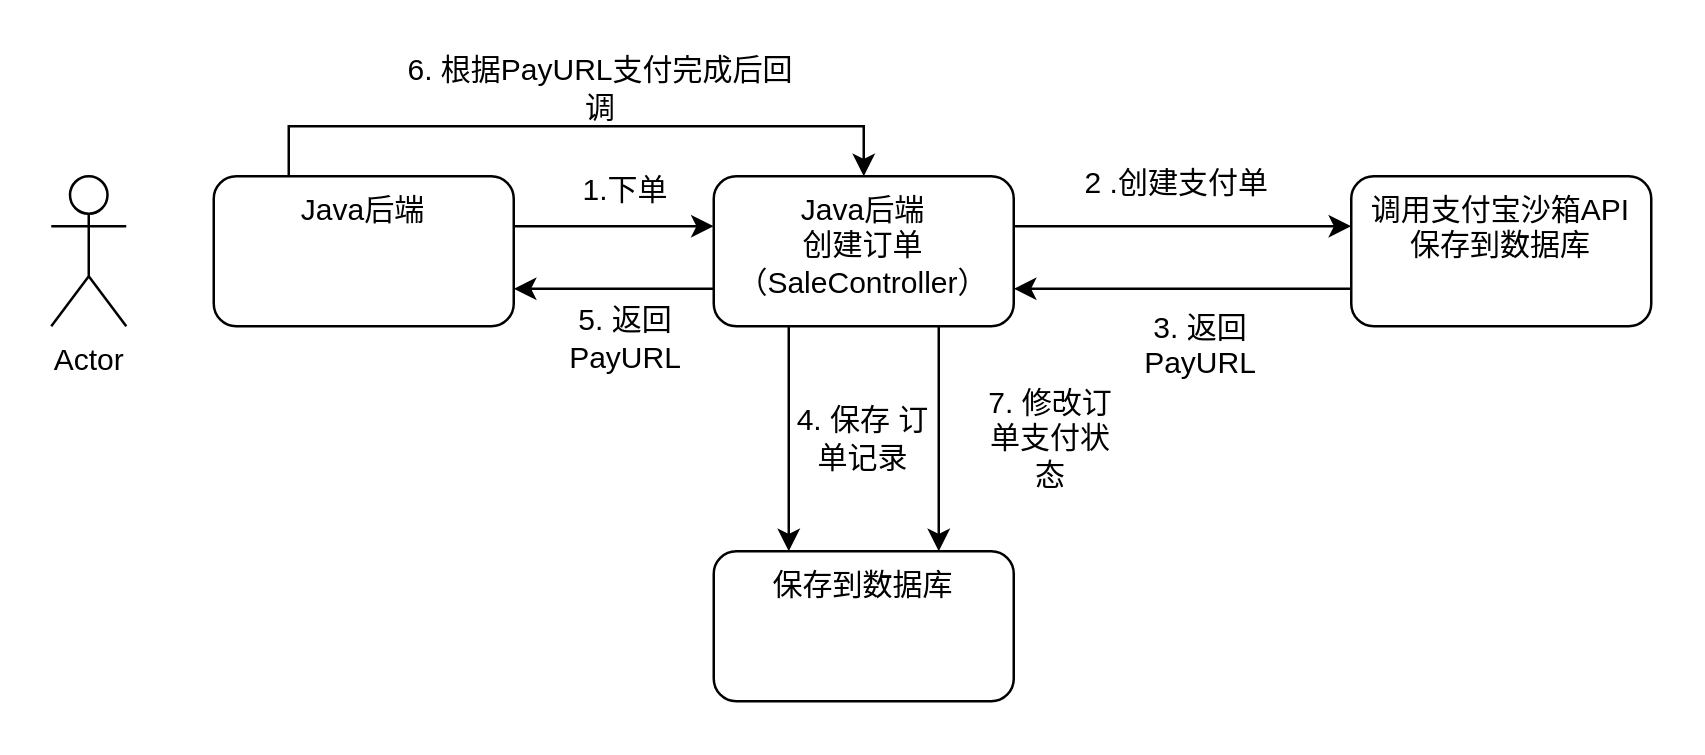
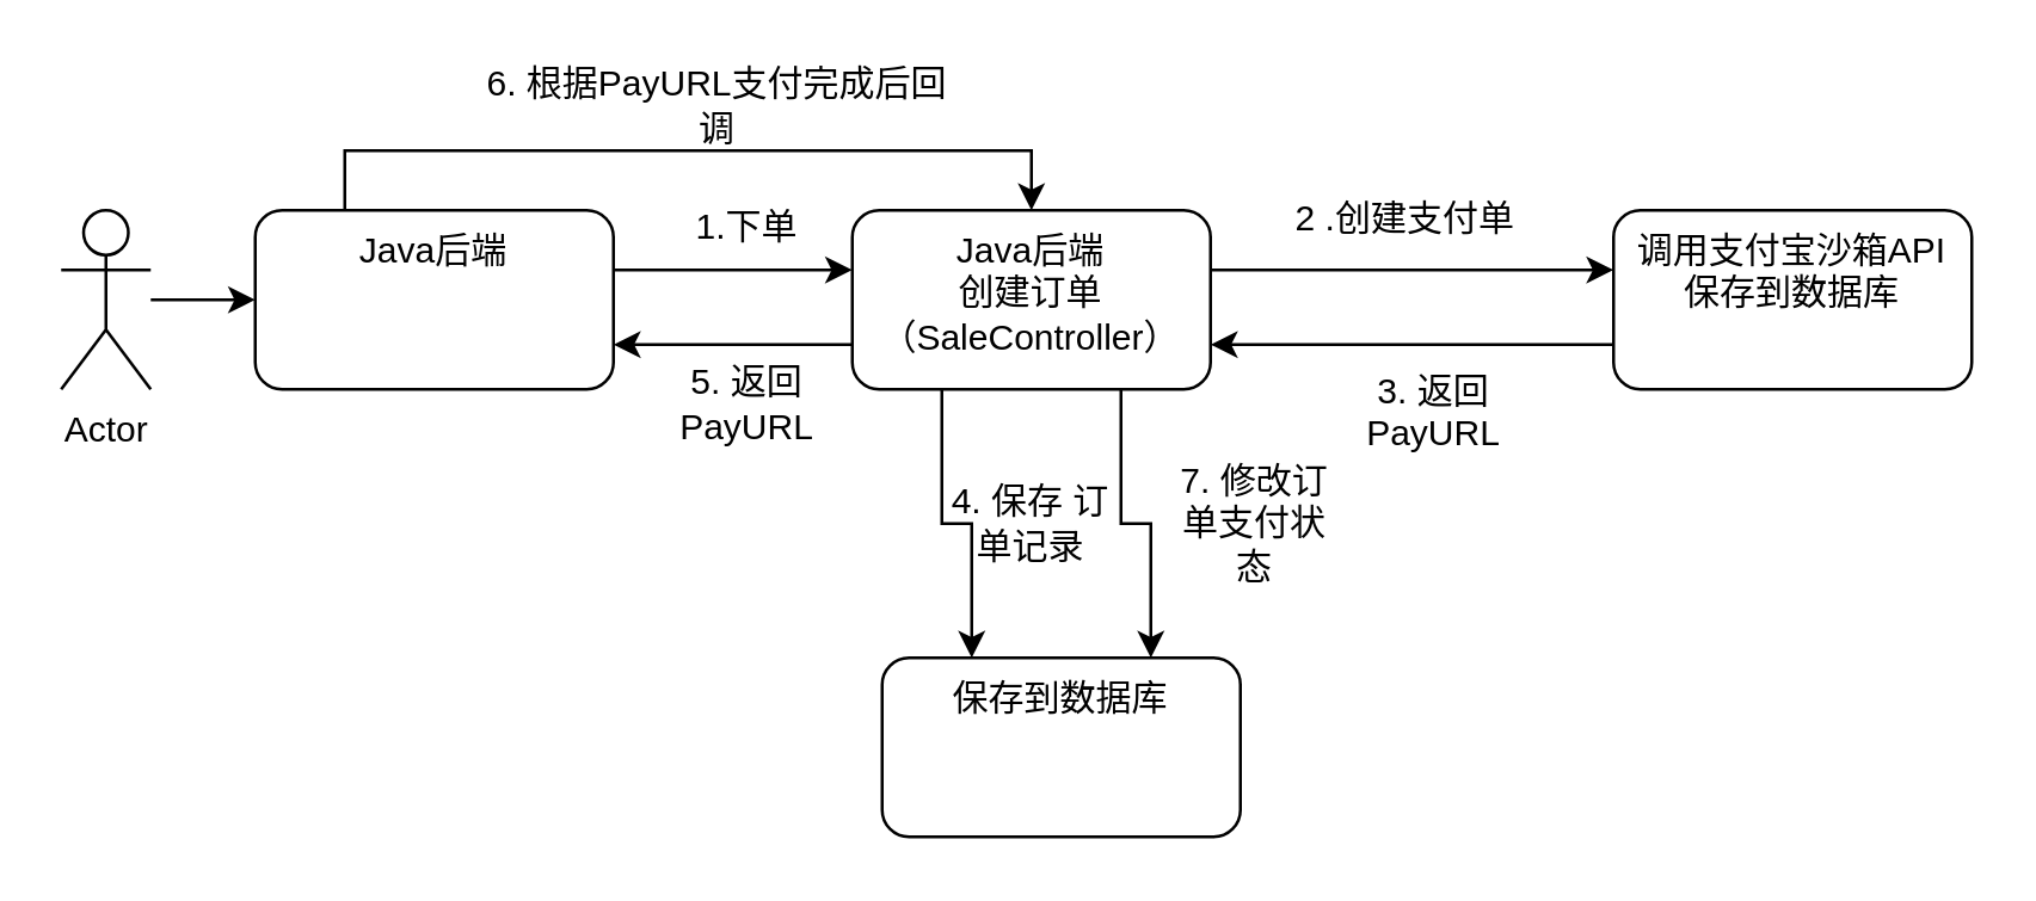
  <mxCell id="0" />
  <mxCell id="1" parent="0" />
+ <mxCell id="2" value="" style="edgeStyle=orthogonalEdgeStyle;rounded=0;orthogonalLoop=1;jettySize=auto;html=1;" edge="1" parent="1" source="3" target="6"><mxGeometry relative="1" as="geometry" /></mxCell>
  <mxCell id="3" value="Actor" style="shape=umlActor;verticalLabelPosition=bottom;verticalAlign=top;html=1;outlineConnect=0;" vertex="1" parent="1"><mxGeometry x="20" y="70" width="30" height="60" as="geometry" /></mxCell>
  <mxCell id="4" value="" style="edgeStyle=orthogonalEdgeStyle;rounded=0;orthogonalLoop=1;jettySize=auto;html=1;" edge="1" parent="1"><mxGeometry relative="1" as="geometry"><mxPoint x="205" y="90" as="sourcePoint" /><mxPoint x="285" y="90" as="targetPoint" /></mxGeometry></mxCell>
  <mxCell id="5" style="edgeStyle=orthogonalEdgeStyle;rounded=0;orthogonalLoop=1;jettySize=auto;html=1;exitX=0.25;exitY=0;exitDx=0;exitDy=0;entryX=0.5;entryY=0;entryDx=0;entryDy=0;" edge="1" parent="1" source="6" target="11"><mxGeometry relative="1" as="geometry" /></mxCell>
  <mxCell id="6" value="Java后端&lt;div&gt;&lt;br&gt;&lt;/div&gt;" style="rounded=1;whiteSpace=wrap;html=1;verticalAlign=top;" vertex="1" parent="1"><mxGeometry x="85" y="70" width="120" height="60" as="geometry" /></mxCell>
  <mxCell id="7" value="" style="edgeStyle=orthogonalEdgeStyle;rounded=0;orthogonalLoop=1;jettySize=auto;html=1;" edge="1" parent="1" source="11" target="13"><mxGeometry relative="1" as="geometry"><Array as="points"><mxPoint x="440" y="90" /><mxPoint x="440" y="90" /></Array></mxGeometry></mxCell>
  <mxCell id="8" style="edgeStyle=orthogonalEdgeStyle;rounded=0;orthogonalLoop=1;jettySize=auto;html=1;exitX=0;exitY=0.75;exitDx=0;exitDy=0;entryX=1;entryY=0.75;entryDx=0;entryDy=0;" edge="1" parent="1" source="11" target="6"><mxGeometry relative="1" as="geometry" /></mxCell>
  <mxCell id="9" style="edgeStyle=orthogonalEdgeStyle;rounded=0;orthogonalLoop=1;jettySize=auto;html=1;exitX=0.25;exitY=1;exitDx=0;exitDy=0;entryX=0.25;entryY=0;entryDx=0;entryDy=0;" edge="1" parent="1" source="11" target="14"><mxGeometry relative="1" as="geometry" /></mxCell>
  <mxCell id="10" style="edgeStyle=orthogonalEdgeStyle;rounded=0;orthogonalLoop=1;jettySize=auto;html=1;exitX=0.75;exitY=1;exitDx=0;exitDy=0;entryX=0.75;entryY=0;entryDx=0;entryDy=0;" edge="1" parent="1" source="11" target="14"><mxGeometry relative="1" as="geometry" /></mxCell>
  <mxCell id="11" value="&lt;div&gt;Java后端&lt;/div&gt;&lt;div&gt;创建订单&lt;/div&gt;&lt;div&gt;（SaleController）&lt;/div&gt;" style="rounded=1;whiteSpace=wrap;html=1;verticalAlign=top;" vertex="1" parent="1"><mxGeometry x="285" y="70" width="120" height="60" as="geometry" /></mxCell>
  <mxCell id="12" style="edgeStyle=orthogonalEdgeStyle;rounded=0;orthogonalLoop=1;jettySize=auto;html=1;exitX=0;exitY=0.75;exitDx=0;exitDy=0;entryX=1;entryY=0.75;entryDx=0;entryDy=0;" edge="1" parent="1" source="13" target="11"><mxGeometry relative="1" as="geometry" /></mxCell>
  <mxCell id="13" value="调用支付宝沙箱API&lt;div&gt;保存到数据库&lt;/div&gt;&lt;div&gt;&lt;br&gt;&lt;/div&gt;" style="rounded=1;whiteSpace=wrap;html=1;verticalAlign=top;" vertex="1" parent="1"><mxGeometry x="540" y="70" width="120" height="60" as="geometry" /></mxCell>
- <mxCell id="14" value="保存到数据库" style="whiteSpace=wrap;html=1;verticalAlign=top;rounded=1;" vertex="1" parent="1"><mxGeometry x="285" y="220" width="120" height="60" as="geometry" /></mxCell>
+ <mxCell id="14" value="保存到数据库" style="whiteSpace=wrap;html=1;verticalAlign=top;rounded=1;" vertex="1" parent="1"><mxGeometry x="295" y="220" width="120" height="60" as="geometry" /></mxCell>
  <mxCell id="15" value="5. 返回PayURL" style="text;html=1;align=center;verticalAlign=middle;whiteSpace=wrap;rounded=0;" vertex="1" parent="1"><mxGeometry x="220" y="120" width="60" height="30" as="geometry" /></mxCell>
  <mxCell id="16" value="4. 保存 订单记录" style="text;html=1;align=center;verticalAlign=middle;whiteSpace=wrap;rounded=0;" vertex="1" parent="1"><mxGeometry x="315" y="160" width="60" height="30" as="geometry" /></mxCell>
  <mxCell id="17" value="6. 根据PayURL支付完成后回调" style="text;html=1;align=center;verticalAlign=middle;whiteSpace=wrap;rounded=0;" vertex="1" parent="1"><mxGeometry x="160" y="20" width="160" height="30" as="geometry" /></mxCell>
  <mxCell id="18" value="7. 修改订单支付状态" style="text;html=1;align=center;verticalAlign=middle;whiteSpace=wrap;rounded=0;" vertex="1" parent="1"><mxGeometry x="390" y="160" width="60" height="30" as="geometry" /></mxCell>
  <mxCell id="19" value="1.下单" style="text;html=1;align=center;verticalAlign=middle;whiteSpace=wrap;rounded=0;" vertex="1" parent="1"><mxGeometry x="220" y="61" width="60" height="30" as="geometry" /></mxCell>
  <mxCell id="20" value="2 .创建支付单" style="text;html=1;align=center;verticalAlign=middle;resizable=0;points=[];autosize=1;strokeColor=none;fillColor=none;" vertex="1" parent="1"><mxGeometry x="420" y="58" width="100" height="30" as="geometry" /></mxCell>
  <mxCell id="21" value="3. 返回PayURL&lt;div&gt;&lt;br&gt;&lt;/div&gt;" style="text;html=1;align=center;verticalAlign=middle;whiteSpace=wrap;rounded=0;" vertex="1" parent="1"><mxGeometry x="450" y="130" width="60" height="30" as="geometry" /></mxCell>
